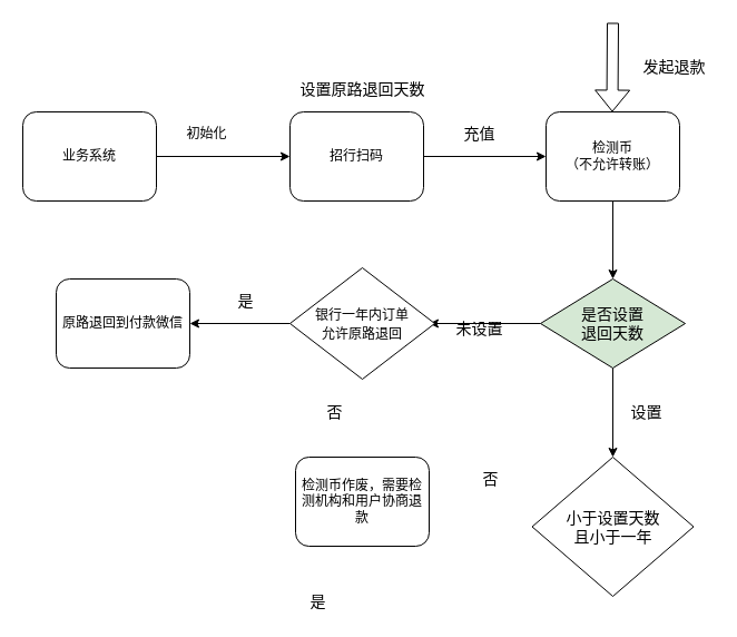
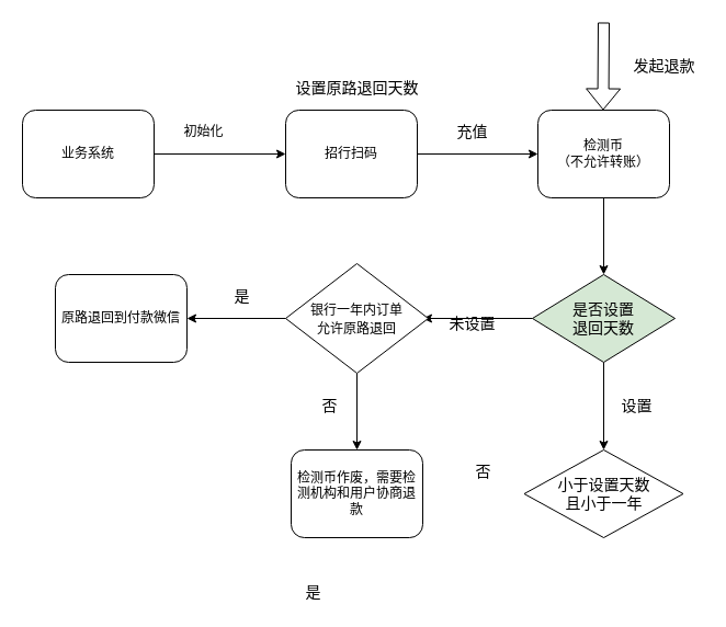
  <mxCell id="0" />
  <mxCell id="1" parent="0" />
  <mxCell id="2" value="业务系统" style="shape=ext;rounded=1;html=1;whiteSpace=wrap;" parent="1" vertex="1"><mxGeometry x="20" y="100" width="120" height="80" as="geometry" /></mxCell>
  <mxCell id="3" style="edgeStyle=orthogonalEdgeStyle;rounded=0;orthogonalLoop=1;jettySize=auto;html=1;fontSize=14;" edge="1" parent="1" source="4" target="6"><mxGeometry relative="1" as="geometry" /></mxCell>
  <mxCell id="4" value="招行扫码" style="shape=ext;rounded=1;html=1;whiteSpace=wrap;" parent="1" vertex="1"><mxGeometry x="260" y="100" width="120" height="80" as="geometry" /></mxCell>
  <mxCell id="5" style="edgeStyle=orthogonalEdgeStyle;rounded=0;orthogonalLoop=1;jettySize=auto;html=1;fontSize=14;" edge="1" parent="1" source="6" target="15"><mxGeometry relative="1" as="geometry" /></mxCell>
  <mxCell id="6" value="检测币&lt;br&gt;（不允许转账）" style="shape=ext;rounded=1;html=1;whiteSpace=wrap;" parent="1" vertex="1"><mxGeometry x="490" y="100" width="120" height="80" as="geometry" /></mxCell>
  <mxCell id="7" style="edgeStyle=orthogonalEdgeStyle;rounded=0;html=1;jettySize=auto;orthogonalLoop=1;" parent="1" source="2" target="4" edge="1"><mxGeometry relative="1" as="geometry" /></mxCell>
  <mxCell id="8" value="初始化" style="text;html=1;resizable=0;autosize=1;align=center;verticalAlign=middle;points=[];fillColor=none;strokeColor=none;rounded=0;" vertex="1" parent="1"><mxGeometry x="160" y="110" width="50" height="20" as="geometry" /></mxCell>
  <mxCell id="9" value="&lt;font style=&quot;font-size: 14px&quot;&gt;设置原路退回天数&lt;/font&gt;" style="text;html=1;resizable=0;autosize=1;align=center;verticalAlign=middle;points=[];fillColor=none;strokeColor=none;rounded=0;" vertex="1" parent="1"><mxGeometry x="260" y="70" width="130" height="20" as="geometry" /></mxCell>
  <mxCell id="10" value="充值" style="text;html=1;resizable=0;autosize=1;align=center;verticalAlign=middle;points=[];fillColor=none;strokeColor=none;rounded=0;fontSize=14;" vertex="1" parent="1"><mxGeometry x="410" y="110" width="40" height="20" as="geometry" /></mxCell>
  <mxCell id="11" value="" style="shape=flexArrow;endArrow=classic;html=1;rounded=0;fontSize=14;" edge="1" parent="1"><mxGeometry width="50" height="50" relative="1" as="geometry"><mxPoint x="550" y="20" as="sourcePoint" /><mxPoint x="549.5" y="100" as="targetPoint" /></mxGeometry></mxCell>
  <mxCell id="12" value="发起退款" style="text;html=1;resizable=0;autosize=1;align=center;verticalAlign=middle;points=[];fillColor=none;strokeColor=none;rounded=0;fontSize=14;" vertex="1" parent="1"><mxGeometry x="570" y="50" width="70" height="20" as="geometry" /></mxCell>
  <mxCell id="13" style="edgeStyle=orthogonalEdgeStyle;rounded=0;orthogonalLoop=1;jettySize=auto;html=1;fontSize=14;" edge="1" parent="1" source="15"><mxGeometry relative="1" as="geometry"><mxPoint x="385" y="290" as="targetPoint" /></mxGeometry></mxCell>
  <mxCell id="14" style="edgeStyle=orthogonalEdgeStyle;rounded=0;orthogonalLoop=1;jettySize=auto;html=1;entryX=0.5;entryY=0;entryDx=0;entryDy=0;fontSize=14;" edge="1" parent="1" source="15" target="24"><mxGeometry relative="1" as="geometry" /></mxCell>
  <mxCell id="15" value="是否设置&lt;br&gt;退回天数" style="rhombus;whiteSpace=wrap;html=1;fontSize=14;fillColor=#d5e8d4;" vertex="1" parent="1"><mxGeometry x="485" y="250" width="130" height="80" as="geometry" /></mxCell>
  <mxCell id="16" value="未设置" style="text;html=1;resizable=0;autosize=1;align=center;verticalAlign=middle;points=[];fillColor=none;strokeColor=none;rounded=0;fontSize=14;" vertex="1" parent="1"><mxGeometry x="400" y="285" width="60" height="20" as="geometry" /></mxCell>
  <mxCell id="17" style="edgeStyle=orthogonalEdgeStyle;rounded=0;orthogonalLoop=1;jettySize=auto;html=1;fontSize=14;" edge="1" parent="1" source="19" target="21"><mxGeometry relative="1" as="geometry" /></mxCell>
+ <mxCell id="18" style="edgeStyle=orthogonalEdgeStyle;rounded=0;orthogonalLoop=1;jettySize=auto;html=1;entryX=0.5;entryY=0;entryDx=0;entryDy=0;fontSize=14;" edge="1" parent="1" source="19" target="20"><mxGeometry relative="1" as="geometry" /></mxCell>
  <mxCell id="19" value="&lt;span style=&quot;font-size: 12px&quot;&gt;银行一年内订单&lt;br&gt;允许原路退回&lt;/span&gt;" style="rhombus;whiteSpace=wrap;html=1;fontSize=14;" vertex="1" parent="1"><mxGeometry x="260" y="240" width="130" height="100" as="geometry" /></mxCell>
  <mxCell id="20" value="检测币作废，需要检测机构和用户协商退款" style="shape=ext;rounded=1;html=1;whiteSpace=wrap;" vertex="1" parent="1"><mxGeometry x="265" y="410" width="120" height="80" as="geometry" /></mxCell>
  <mxCell id="21" value="原路退回到付款微信" style="shape=ext;rounded=1;html=1;whiteSpace=wrap;" vertex="1" parent="1"><mxGeometry x="50" y="250" width="120" height="80" as="geometry" /></mxCell>
  <mxCell id="22" value="是" style="text;html=1;resizable=0;autosize=1;align=center;verticalAlign=middle;points=[];fillColor=none;strokeColor=none;rounded=0;fontSize=14;" vertex="1" parent="1"><mxGeometry x="205" y="260" width="30" height="20" as="geometry" /></mxCell>
  <mxCell id="23" value="否" style="text;html=1;resizable=0;autosize=1;align=center;verticalAlign=middle;points=[];fillColor=none;strokeColor=none;rounded=0;fontSize=14;" vertex="1" parent="1"><mxGeometry x="285" y="360" width="30" height="20" as="geometry" /></mxCell>
- <mxCell id="24" value="小于设置天数&lt;br&gt;且小于一年" style="rhombus;whiteSpace=wrap;html=1;fontSize=14;" vertex="1" parent="1"><mxGeometry x="477.5" y="410" width="145" height="125" as="geometry" /></mxCell>
+ <mxCell id="24" value="小于设置天数&lt;br&gt;且小于一年" style="rhombus;whiteSpace=wrap;html=1;fontSize=14;" vertex="1" parent="1"><mxGeometry x="477.5" y="410" width="145" height="80" as="geometry" /></mxCell>
  <mxCell id="25" value="设置" style="text;html=1;resizable=0;autosize=1;align=center;verticalAlign=middle;points=[];fillColor=none;strokeColor=none;rounded=0;fontSize=14;" vertex="1" parent="1"><mxGeometry x="560" y="360" width="40" height="20" as="geometry" /></mxCell>
  <mxCell id="26" value="否" style="text;html=1;resizable=0;autosize=1;align=center;verticalAlign=middle;points=[];fillColor=none;strokeColor=none;rounded=0;fontSize=14;" vertex="1" parent="1"><mxGeometry x="425" y="420" width="30" height="20" as="geometry" /></mxCell>
  <mxCell id="27" value="是" style="text;html=1;resizable=0;autosize=1;align=center;verticalAlign=middle;points=[];fillColor=none;strokeColor=none;rounded=0;fontSize=14;" vertex="1" parent="1"><mxGeometry x="270" y="530" width="30" height="20" as="geometry" /></mxCell>
